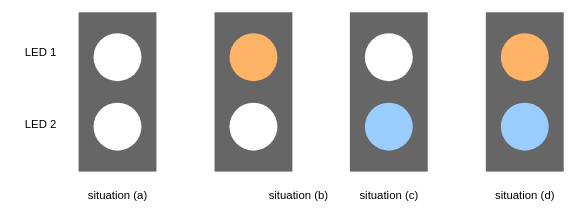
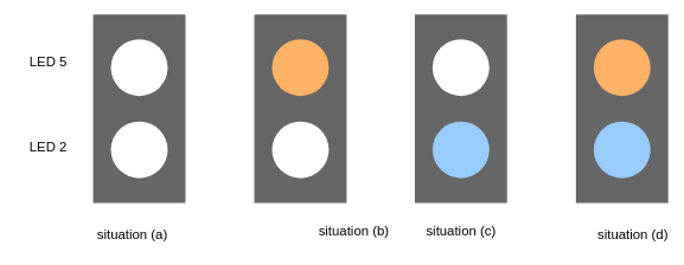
  <mxCell id="0" />
  <mxCell id="1" parent="0" />
- <mxCell id="2" value="LED 1" style="text;html=1;align=center;verticalAlign=middle;whiteSpace=wrap;rounded=0;fontSize=19;" vertex="1" parent="1"><mxGeometry x="20" y="61" width="94" height="51" as="geometry" /></mxCell>
+ <mxCell id="2" value="LED 5" style="text;html=1;align=center;verticalAlign=middle;whiteSpace=wrap;rounded=0;fontSize=19;" vertex="1" parent="1"><mxGeometry x="20" y="61" width="94" height="51" as="geometry" /></mxCell>
  <mxCell id="3" value="" style="rounded=0;whiteSpace=wrap;html=1;fillColor=#666666;strokeColor=none;fontColor=#333333;container=0;" vertex="1" parent="1"><mxGeometry x="130" y="20" width="130" height="266" as="geometry" /></mxCell>
  <mxCell id="4" value="" style="ellipse;whiteSpace=wrap;html=1;aspect=fixed;container=0;strokeColor=none;" vertex="1" parent="1"><mxGeometry x="155" y="55" width="80" height="80" as="geometry" /></mxCell>
  <mxCell id="5" value="" style="ellipse;whiteSpace=wrap;html=1;aspect=fixed;container=0;strokeColor=none;" vertex="1" parent="1"><mxGeometry x="155" y="171" width="80" height="80" as="geometry" /></mxCell>
  <mxCell id="6" value="" style="rounded=0;whiteSpace=wrap;html=1;fillColor=#666666;strokeColor=none;fontColor=#333333;container=0;" vertex="1" parent="1"><mxGeometry x="357" y="20" width="130" height="266" as="geometry" /></mxCell>
  <mxCell id="7" value="" style="ellipse;whiteSpace=wrap;html=1;aspect=fixed;fillColor=#FFB366;strokeColor=none;container=0;" vertex="1" parent="1"><mxGeometry x="382" y="55" width="80" height="80" as="geometry" /></mxCell>
  <mxCell id="8" value="" style="ellipse;whiteSpace=wrap;html=1;aspect=fixed;container=0;strokeColor=none;" vertex="1" parent="1"><mxGeometry x="382" y="171" width="80" height="80" as="geometry" /></mxCell>
  <mxCell id="9" value="" style="rounded=0;whiteSpace=wrap;html=1;fillColor=#666666;strokeColor=none;fontColor=#333333;container=0;" vertex="1" parent="1"><mxGeometry x="583" y="20" width="130" height="266" as="geometry" /></mxCell>
  <mxCell id="10" value="" style="ellipse;whiteSpace=wrap;html=1;aspect=fixed;container=0;strokeColor=none;" vertex="1" parent="1"><mxGeometry x="608" y="55" width="80" height="80" as="geometry" /></mxCell>
  <mxCell id="11" value="" style="ellipse;whiteSpace=wrap;html=1;aspect=fixed;fillColor=#99CCFF;strokeColor=none;container=0;" vertex="1" parent="1"><mxGeometry x="608" y="171" width="80" height="80" as="geometry" /></mxCell>
  <mxCell id="12" value="" style="rounded=0;whiteSpace=wrap;html=1;fillColor=#666666;strokeColor=none;fontColor=#333333;container=0;" vertex="1" parent="1"><mxGeometry x="810" y="20" width="130" height="266" as="geometry" /></mxCell>
  <mxCell id="13" value="" style="ellipse;whiteSpace=wrap;html=1;aspect=fixed;fillColor=light-dark(#FFB366,#EDEDED);strokeColor=none;container=0;" vertex="1" parent="1"><mxGeometry x="835" y="55" width="80" height="80" as="geometry" /></mxCell>
  <mxCell id="14" value="" style="ellipse;whiteSpace=wrap;html=1;aspect=fixed;strokeColor=none;fillColor=light-dark(#99CCFF,#EDEDED);container=0;" vertex="1" parent="1"><mxGeometry x="835" y="171" width="80" height="80" as="geometry" /></mxCell>
  <mxCell id="15" value="LED 2" style="text;html=1;align=center;verticalAlign=middle;whiteSpace=wrap;rounded=0;fontSize=19;" vertex="1" parent="1"><mxGeometry x="20" y="181" width="94" height="51" as="geometry" /></mxCell>
- <mxCell id="16" value="situation (a)" style="text;html=1;align=center;verticalAlign=middle;whiteSpace=wrap;rounded=0;fontSize=19;" vertex="1" parent="1"><mxGeometry x="137.5" y="301" width="115" height="51" as="geometry" /></mxCell>
+ <mxCell id="16" value="situation (a)" style="text;html=1;align=center;verticalAlign=middle;whiteSpace=wrap;rounded=0;fontSize=19;" vertex="1" parent="1"><mxGeometry x="127.5" y="306" width="115" height="51" as="geometry" /></mxCell>
  <mxCell id="17" value="situation (b)" style="text;html=1;align=center;verticalAlign=middle;whiteSpace=wrap;rounded=0;fontSize=19;" vertex="1" parent="1"><mxGeometry x="439.5" y="301" width="115" height="51" as="geometry" /></mxCell>
  <mxCell id="18" value="situation (c)" style="text;html=1;align=center;verticalAlign=middle;whiteSpace=wrap;rounded=0;fontSize=19;" vertex="1" parent="1"><mxGeometry x="590.5" y="301" width="115" height="51" as="geometry" /></mxCell>
- <mxCell id="19" value="situation (d)" style="text;html=1;align=center;verticalAlign=middle;whiteSpace=wrap;rounded=0;fontSize=19;" vertex="1" parent="1"><mxGeometry x="817.5" y="301" width="115" height="51" as="geometry" /></mxCell>
+ <mxCell id="19" value="situation (d)" style="text;html=1;align=center;verticalAlign=middle;whiteSpace=wrap;rounded=0;fontSize=19;" vertex="1" parent="1"><mxGeometry x="832.5" y="306" width="115" height="51" as="geometry" /></mxCell>
